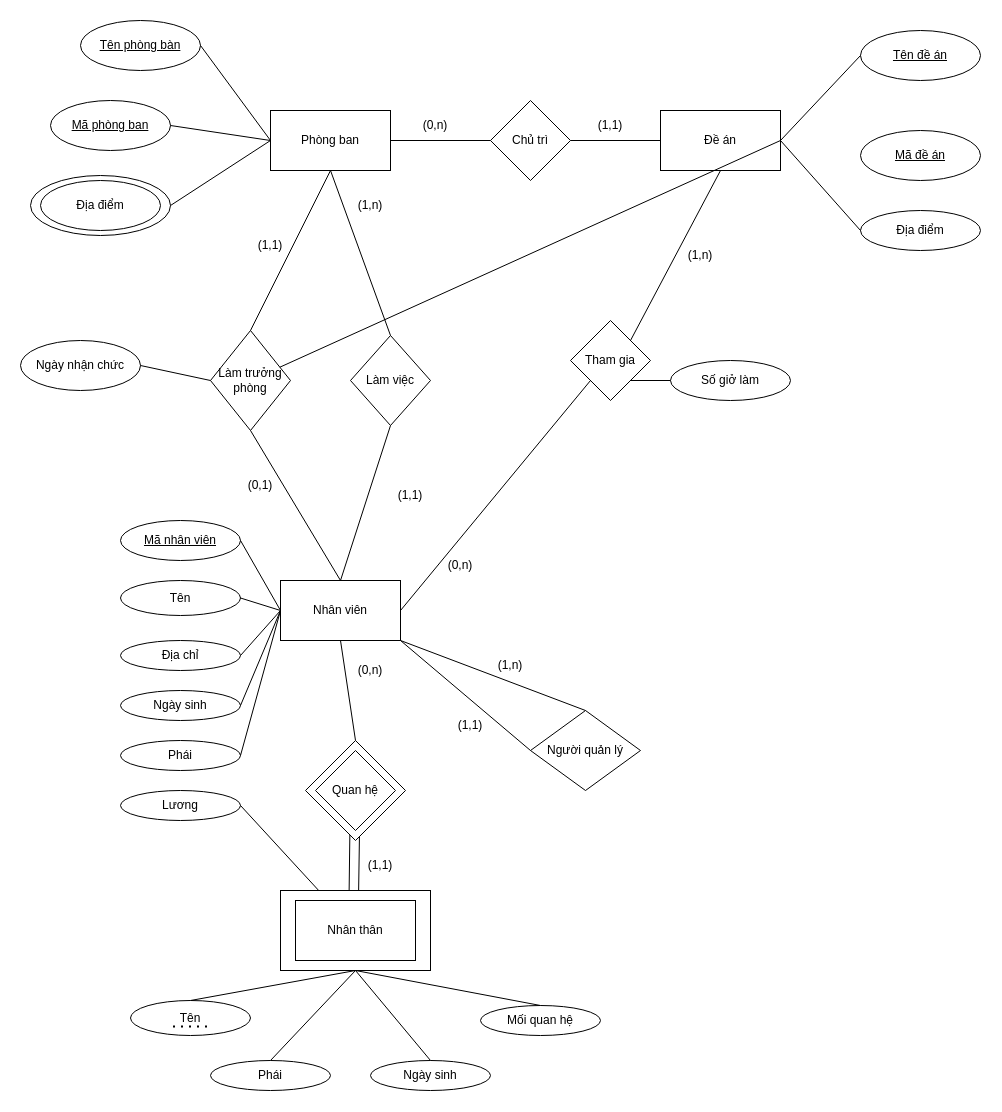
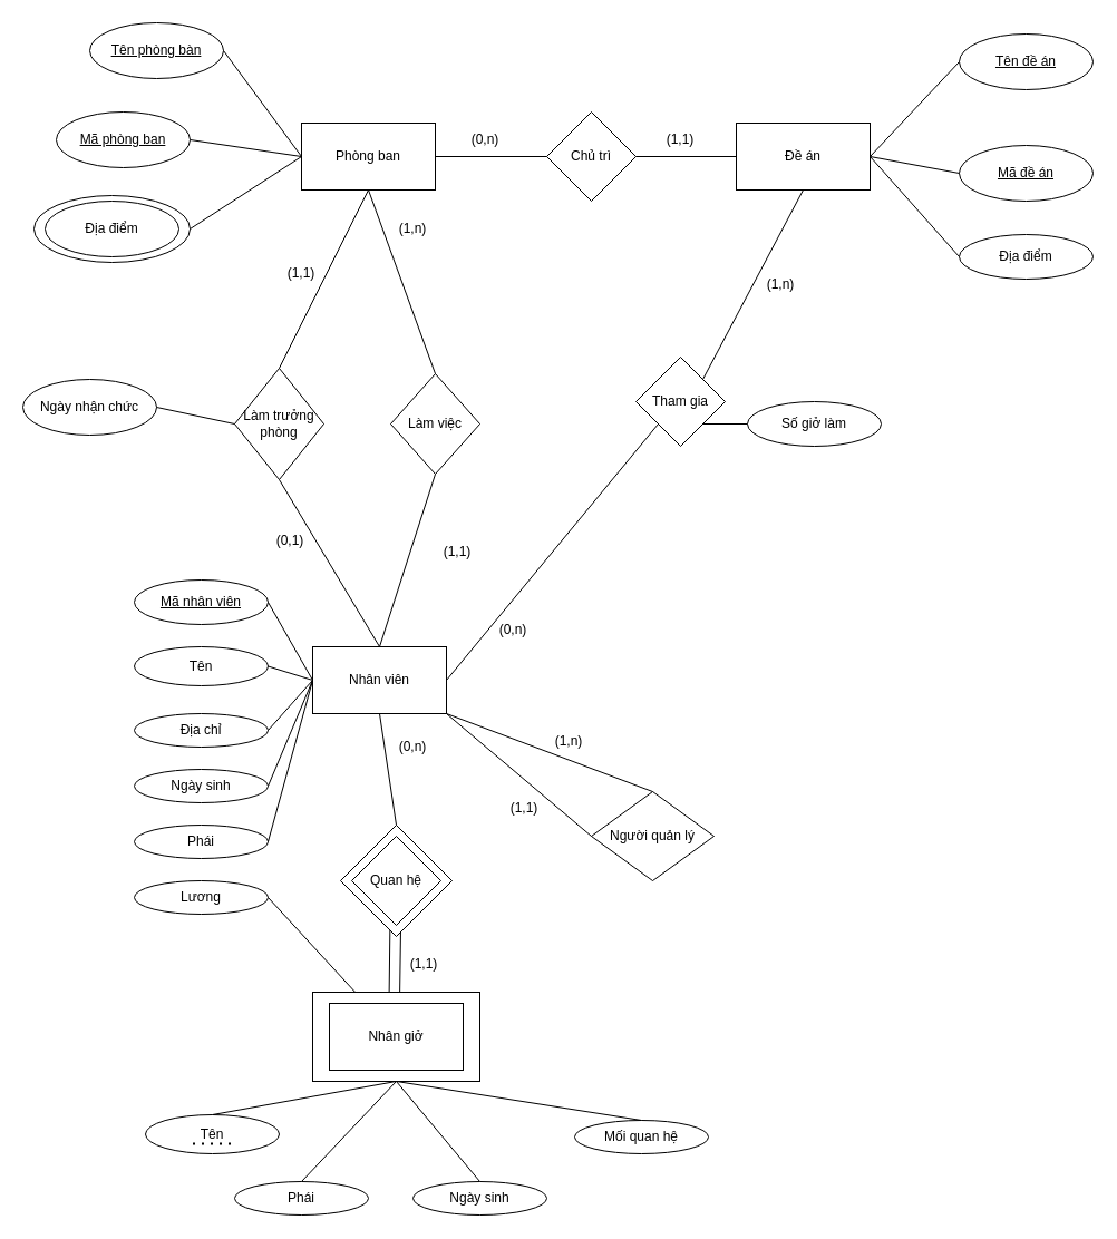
  <mxCell id="0" />
  <mxCell id="1" parent="0" />
  <mxCell id="2" value="" style="endArrow=none;html=1;rounded=0;entryX=0.366;entryY=0.859;entryDx=0;entryDy=0;entryPerimeter=0;exitX=0.405;exitY=0.023;exitDx=0;exitDy=0;exitPerimeter=0;" parent="1" edge="1"><mxGeometry width="50" height="50" relative="1" as="geometry"><mxPoint x="348.57" y="894.94" as="sourcePoint" /><mxPoint x="349.42" y="829" as="targetPoint" /></mxGeometry></mxCell>
  <mxCell id="3" value="" style="group" parent="1" vertex="1" connectable="0"><mxGeometry x="120" y="520" width="280" height="300" as="geometry" /></mxCell>
  <mxCell id="4" value="Nhân viên" style="rounded=0;whiteSpace=wrap;html=1;" parent="3" vertex="1"><mxGeometry x="160" y="60" width="120" height="60" as="geometry" /></mxCell>
  <mxCell id="5" value="&lt;u&gt;Mã nhân viên&lt;/u&gt;" style="ellipse;whiteSpace=wrap;html=1;" parent="3" vertex="1"><mxGeometry width="120" height="40" as="geometry" /></mxCell>
  <mxCell id="6" value="Tên" style="ellipse;whiteSpace=wrap;html=1;" parent="3" vertex="1"><mxGeometry y="60" width="120" height="35" as="geometry" /></mxCell>
  <mxCell id="7" value="Địa chỉ" style="ellipse;whiteSpace=wrap;html=1;" parent="3" vertex="1"><mxGeometry y="120" width="120" height="30" as="geometry" /></mxCell>
  <mxCell id="8" value="Ngày sinh" style="ellipse;whiteSpace=wrap;html=1;" parent="3" vertex="1"><mxGeometry y="170" width="120" height="30" as="geometry" /></mxCell>
  <mxCell id="9" value="Phái" style="ellipse;whiteSpace=wrap;html=1;" parent="3" vertex="1"><mxGeometry y="220" width="120" height="30" as="geometry" /></mxCell>
  <mxCell id="10" value="Lương" style="ellipse;whiteSpace=wrap;html=1;" parent="3" vertex="1"><mxGeometry y="270" width="120" height="30" as="geometry" /></mxCell>
  <mxCell id="11" value="" style="endArrow=none;html=1;rounded=0;exitX=1;exitY=0.5;exitDx=0;exitDy=0;entryX=0;entryY=0.5;entryDx=0;entryDy=0;" parent="3" source="5" target="4" edge="1"><mxGeometry width="50" height="50" relative="1" as="geometry"><mxPoint x="200" y="190" as="sourcePoint" /><mxPoint x="250" y="140" as="targetPoint" /></mxGeometry></mxCell>
  <mxCell id="12" value="" style="endArrow=none;html=1;rounded=0;exitX=1;exitY=0.5;exitDx=0;exitDy=0;entryX=0;entryY=0.5;entryDx=0;entryDy=0;" parent="3" source="6" target="4" edge="1"><mxGeometry width="50" height="50" relative="1" as="geometry"><mxPoint x="130" y="30" as="sourcePoint" /><mxPoint x="170" y="100" as="targetPoint" /></mxGeometry></mxCell>
  <mxCell id="13" value="" style="endArrow=none;html=1;rounded=0;exitX=1;exitY=0.5;exitDx=0;exitDy=0;entryX=0;entryY=0.5;entryDx=0;entryDy=0;" parent="3" source="7" target="4" edge="1"><mxGeometry width="50" height="50" relative="1" as="geometry"><mxPoint x="130" y="88" as="sourcePoint" /><mxPoint x="170" y="100" as="targetPoint" /></mxGeometry></mxCell>
  <mxCell id="14" value="" style="endArrow=none;html=1;rounded=0;exitX=1;exitY=0.5;exitDx=0;exitDy=0;entryX=0;entryY=0.5;entryDx=0;entryDy=0;" parent="3" source="8" target="4" edge="1"><mxGeometry width="50" height="50" relative="1" as="geometry"><mxPoint x="130" y="145" as="sourcePoint" /><mxPoint x="170" y="100" as="targetPoint" /></mxGeometry></mxCell>
  <mxCell id="15" value="" style="endArrow=none;html=1;rounded=0;exitX=1;exitY=0.5;exitDx=0;exitDy=0;entryX=0;entryY=0.5;entryDx=0;entryDy=0;" parent="3" source="9" target="4" edge="1"><mxGeometry width="50" height="50" relative="1" as="geometry"><mxPoint x="130" y="195" as="sourcePoint" /><mxPoint x="170" y="100" as="targetPoint" /></mxGeometry></mxCell>
  <mxCell id="16" value="" style="endArrow=none;html=1;rounded=0;exitX=1;exitY=0.5;exitDx=0;exitDy=0;" parent="3" source="10" target="25" edge="1"><mxGeometry width="50" height="50" relative="1" as="geometry"><mxPoint x="140" y="205" as="sourcePoint" /><mxPoint x="180" y="110" as="targetPoint" /></mxGeometry></mxCell>
  <mxCell id="17" value="" style="endArrow=none;html=1;rounded=0;entryX=0.5;entryY=1;entryDx=0;entryDy=0;" parent="3" target="27" edge="1"><mxGeometry width="50" height="50" relative="1" as="geometry"><mxPoint x="220" y="60" as="sourcePoint" /><mxPoint x="270" y="10" as="targetPoint" /></mxGeometry></mxCell>
  <mxCell id="18" value="(0,n)" style="text;html=1;align=center;verticalAlign=middle;whiteSpace=wrap;rounded=0;" parent="3" vertex="1"><mxGeometry x="220" y="135" width="60" height="30" as="geometry" /></mxCell>
  <mxCell id="19" value="" style="group" parent="1" vertex="1" connectable="0"><mxGeometry x="305" y="740" width="100" height="100" as="geometry" /></mxCell>
  <mxCell id="20" value="" style="endArrow=none;html=1;rounded=0;entryX=0.366;entryY=0.859;entryDx=0;entryDy=0;entryPerimeter=0;exitX=0.405;exitY=0.023;exitDx=0;exitDy=0;exitPerimeter=0;" parent="19" edge="1"><mxGeometry width="50" height="50" relative="1" as="geometry"><mxPoint x="53" y="158" as="sourcePoint" /><mxPoint x="54" y="92" as="targetPoint" /></mxGeometry></mxCell>
  <mxCell id="21" value="" style="rhombus;whiteSpace=wrap;html=1;" parent="19" vertex="1"><mxGeometry width="100" height="100" as="geometry" /></mxCell>
  <mxCell id="22" value="Quan hệ" style="rhombus;whiteSpace=wrap;html=1;" parent="19" vertex="1"><mxGeometry x="10" y="10" width="80" height="80" as="geometry" /></mxCell>
  <mxCell id="23" value="" style="group" parent="1" vertex="1" connectable="0"><mxGeometry x="280" y="890" width="150" height="80" as="geometry" /></mxCell>
  <mxCell id="24" value="" style="rounded=0;whiteSpace=wrap;html=1;" parent="23" vertex="1"><mxGeometry width="150" height="80" as="geometry" /></mxCell>
- <mxCell id="25" value="Nhân thân" style="rounded=0;whiteSpace=wrap;html=1;" parent="23" vertex="1"><mxGeometry x="15" y="10" width="120" height="60" as="geometry" /></mxCell>
+ <mxCell id="25" value="Nhân giở" style="rounded=0;whiteSpace=wrap;html=1;" parent="23" vertex="1"><mxGeometry x="15" y="10" width="120" height="60" as="geometry" /></mxCell>
  <mxCell id="26" value="" style="endArrow=none;html=1;rounded=0;entryX=0.5;entryY=1;entryDx=0;entryDy=0;exitX=0.5;exitY=0;exitDx=0;exitDy=0;" parent="1" source="21" target="4" edge="1"><mxGeometry width="50" height="50" relative="1" as="geometry"><mxPoint x="120" y="940" as="sourcePoint" /><mxPoint x="170" y="890" as="targetPoint" /></mxGeometry></mxCell>
  <mxCell id="27" value="Làm trưởng phòng" style="rhombus;whiteSpace=wrap;html=1;" parent="1" vertex="1"><mxGeometry x="210" y="330" width="80" height="100" as="geometry" /></mxCell>
  <mxCell id="28" value="" style="endArrow=none;html=1;rounded=0;entryX=0.5;entryY=1;entryDx=0;entryDy=0;exitX=0.5;exitY=0;exitDx=0;exitDy=0;" parent="1" source="27" target="30" edge="1"><mxGeometry width="50" height="50" relative="1" as="geometry"><mxPoint x="320" y="380" as="sourcePoint" /><mxPoint x="370" y="330" as="targetPoint" /></mxGeometry></mxCell>
  <mxCell id="29" value="" style="group" parent="1" vertex="1" connectable="0"><mxGeometry x="110" y="50" width="290" height="210" as="geometry" /></mxCell>
  <mxCell id="30" value="Phòng ban" style="rounded=0;whiteSpace=wrap;html=1;" parent="29" vertex="1"><mxGeometry x="160" y="60" width="120" height="60" as="geometry" /></mxCell>
  <mxCell id="31" value="&lt;u&gt;Mã phòng ban&lt;/u&gt;" style="ellipse;whiteSpace=wrap;html=1;" parent="29" vertex="1"><mxGeometry x="-60" y="50" width="120" height="50" as="geometry" /></mxCell>
  <mxCell id="32" value="" style="endArrow=none;html=1;rounded=0;exitX=1;exitY=0.5;exitDx=0;exitDy=0;entryX=0;entryY=0.5;entryDx=0;entryDy=0;" parent="29" source="31" target="30" edge="1"><mxGeometry width="50" height="50" relative="1" as="geometry"><mxPoint x="130" y="175" as="sourcePoint" /><mxPoint x="170" y="100" as="targetPoint" /></mxGeometry></mxCell>
  <mxCell id="33" value="(1,n)" style="text;html=1;align=center;verticalAlign=middle;whiteSpace=wrap;rounded=0;" parent="29" vertex="1"><mxGeometry x="230" y="140" width="60" height="30" as="geometry" /></mxCell>
  <mxCell id="34" value="(1,1)" style="text;html=1;align=center;verticalAlign=middle;whiteSpace=wrap;rounded=0;" parent="29" vertex="1"><mxGeometry x="130" y="180" width="60" height="30" as="geometry" /></mxCell>
  <mxCell id="35" value="" style="ellipse;whiteSpace=wrap;html=1;" parent="29" vertex="1"><mxGeometry x="-80" y="125" width="140" height="60" as="geometry" /></mxCell>
  <mxCell id="36" value="" style="endArrow=none;html=1;rounded=0;exitX=1;exitY=0.5;exitDx=0;exitDy=0;entryX=0;entryY=0.5;entryDx=0;entryDy=0;" parent="29" source="35" target="30" edge="1"><mxGeometry width="50" height="50" relative="1" as="geometry"><mxPoint x="210" y="190" as="sourcePoint" /><mxPoint x="260" y="140" as="targetPoint" /></mxGeometry></mxCell>
  <mxCell id="37" value="Địa điểm" style="ellipse;whiteSpace=wrap;html=1;" parent="29" vertex="1"><mxGeometry x="-70" y="130" width="120" height="50" as="geometry" /></mxCell>
  <mxCell id="38" value="Ngày nhận chức" style="ellipse;whiteSpace=wrap;html=1;" parent="1" vertex="1"><mxGeometry x="20" y="340" width="120" height="50" as="geometry" /></mxCell>
  <mxCell id="39" value="" style="endArrow=none;html=1;rounded=0;entryX=0;entryY=0.5;entryDx=0;entryDy=0;exitX=1;exitY=0.5;exitDx=0;exitDy=0;" parent="1" source="38" target="27" edge="1"><mxGeometry width="50" height="50" relative="1" as="geometry"><mxPoint x="80" y="480" as="sourcePoint" /><mxPoint x="130" y="430" as="targetPoint" /></mxGeometry></mxCell>
  <mxCell id="40" value="" style="group" parent="1" vertex="1" connectable="0"><mxGeometry x="660" y="30" width="320" height="220" as="geometry" /></mxCell>
  <mxCell id="41" value="Đề án" style="rounded=0;whiteSpace=wrap;html=1;" parent="40" vertex="1"><mxGeometry y="80" width="120" height="60" as="geometry" /></mxCell>
  <mxCell id="42" value="&lt;u&gt;Tên đề án&lt;/u&gt;" style="ellipse;whiteSpace=wrap;html=1;" parent="40" vertex="1"><mxGeometry x="200" width="120" height="50" as="geometry" /></mxCell>
  <mxCell id="43" value="&lt;u&gt;Mã đề án&lt;/u&gt;" style="ellipse;whiteSpace=wrap;html=1;" parent="40" vertex="1"><mxGeometry x="200" y="100" width="120" height="50" as="geometry" /></mxCell>
- <mxCell id="44" value="" style="endArrow=none;html=1;rounded=0;exitX=1;exitY=0.5;exitDx=0;exitDy=0;" parent="40" source="41" target="27" edge="1"><mxGeometry width="50" height="50" relative="1" as="geometry"><mxPoint x="180" y="210" as="sourcePoint" /><mxPoint x="230" y="160" as="targetPoint" /></mxGeometry></mxCell>
+ <mxCell id="44" value="" style="endArrow=none;html=1;rounded=0;exitX=1;exitY=0.5;exitDx=0;exitDy=0;entryX=0;entryY=0.5;entryDx=0;entryDy=0;" parent="40" source="41" target="43" edge="1"><mxGeometry width="50" height="50" relative="1" as="geometry"><mxPoint x="180" y="210" as="sourcePoint" /><mxPoint x="230" y="160" as="targetPoint" /></mxGeometry></mxCell>
  <mxCell id="45" value="" style="endArrow=none;html=1;rounded=0;exitX=1;exitY=0.5;exitDx=0;exitDy=0;entryX=0;entryY=0.5;entryDx=0;entryDy=0;" parent="40" source="41" target="42" edge="1"><mxGeometry width="50" height="50" relative="1" as="geometry"><mxPoint x="130" y="120" as="sourcePoint" /><mxPoint x="210" y="135" as="targetPoint" /></mxGeometry></mxCell>
  <mxCell id="46" value="Địa điểm" style="ellipse;whiteSpace=wrap;html=1;" parent="40" vertex="1"><mxGeometry x="200" y="180" width="120" height="40" as="geometry" /></mxCell>
  <mxCell id="47" value="" style="endArrow=none;html=1;rounded=0;entryX=1;entryY=0.5;entryDx=0;entryDy=0;exitX=0;exitY=0.5;exitDx=0;exitDy=0;" parent="40" source="46" target="41" edge="1"><mxGeometry width="50" height="50" relative="1" as="geometry"><mxPoint x="-10" y="260" as="sourcePoint" /><mxPoint x="40" y="210" as="targetPoint" /></mxGeometry></mxCell>
  <mxCell id="48" value="Tham gia" style="rhombus;whiteSpace=wrap;html=1;" parent="1" vertex="1"><mxGeometry x="570" y="320" width="80" height="80" as="geometry" /></mxCell>
  <mxCell id="49" value="" style="endArrow=none;html=1;rounded=0;exitX=1;exitY=0.5;exitDx=0;exitDy=0;entryX=0;entryY=1;entryDx=0;entryDy=0;" parent="1" source="4" target="48" edge="1"><mxGeometry width="50" height="50" relative="1" as="geometry"><mxPoint x="510" y="620" as="sourcePoint" /><mxPoint x="560" y="570" as="targetPoint" /></mxGeometry></mxCell>
  <mxCell id="50" value="" style="endArrow=none;html=1;rounded=0;exitX=1;exitY=0;exitDx=0;exitDy=0;entryX=0.5;entryY=1;entryDx=0;entryDy=0;" parent="1" source="48" target="41" edge="1"><mxGeometry width="50" height="50" relative="1" as="geometry"><mxPoint x="670" y="320" as="sourcePoint" /><mxPoint x="720" y="270" as="targetPoint" /></mxGeometry></mxCell>
  <mxCell id="51" value="Số giở làm" style="ellipse;whiteSpace=wrap;html=1;" parent="1" vertex="1"><mxGeometry x="670" y="360" width="120" height="40" as="geometry" /></mxCell>
  <mxCell id="52" value="" style="endArrow=none;html=1;rounded=0;exitX=1;exitY=1;exitDx=0;exitDy=0;entryX=0;entryY=0.5;entryDx=0;entryDy=0;" parent="1" source="48" target="51" edge="1"><mxGeometry width="50" height="50" relative="1" as="geometry"><mxPoint x="690" y="550" as="sourcePoint" /><mxPoint x="740" y="500" as="targetPoint" /></mxGeometry></mxCell>
  <mxCell id="53" value="Làm việc" style="rhombus;whiteSpace=wrap;html=1;" parent="1" vertex="1"><mxGeometry x="350" y="335" width="80" height="90" as="geometry" /></mxCell>
  <mxCell id="54" value="" style="endArrow=none;html=1;rounded=0;entryX=0.5;entryY=1;entryDx=0;entryDy=0;exitX=0.5;exitY=0;exitDx=0;exitDy=0;" parent="1" source="53" target="30" edge="1"><mxGeometry width="50" height="50" relative="1" as="geometry"><mxPoint x="360" y="290" as="sourcePoint" /><mxPoint x="410" y="240" as="targetPoint" /></mxGeometry></mxCell>
  <mxCell id="55" value="" style="endArrow=none;html=1;rounded=0;entryX=0.5;entryY=1;entryDx=0;entryDy=0;exitX=0.5;exitY=0;exitDx=0;exitDy=0;" parent="1" source="4" target="53" edge="1"><mxGeometry width="50" height="50" relative="1" as="geometry"><mxPoint x="360" y="510" as="sourcePoint" /><mxPoint x="410" y="460" as="targetPoint" /></mxGeometry></mxCell>
  <mxCell id="56" value="Chủ trì" style="rhombus;whiteSpace=wrap;html=1;" parent="1" vertex="1"><mxGeometry x="490" y="100" width="80" height="80" as="geometry" /></mxCell>
  <mxCell id="57" value="" style="endArrow=none;html=1;rounded=0;exitX=1;exitY=0.5;exitDx=0;exitDy=0;entryX=0;entryY=0.5;entryDx=0;entryDy=0;" parent="1" source="30" target="56" edge="1"><mxGeometry width="50" height="50" relative="1" as="geometry"><mxPoint x="450" y="260" as="sourcePoint" /><mxPoint x="500" y="210" as="targetPoint" /></mxGeometry></mxCell>
  <mxCell id="58" value="" style="endArrow=none;html=1;rounded=0;exitX=1;exitY=0.5;exitDx=0;exitDy=0;entryX=0;entryY=0.5;entryDx=0;entryDy=0;" parent="1" source="56" target="41" edge="1"><mxGeometry width="50" height="50" relative="1" as="geometry"><mxPoint x="570" y="220" as="sourcePoint" /><mxPoint x="670" y="230" as="targetPoint" /></mxGeometry></mxCell>
  <mxCell id="59" value="Tên" style="ellipse;whiteSpace=wrap;html=1;" parent="1" vertex="1"><mxGeometry x="130" y="1000" width="120" height="35" as="geometry" /></mxCell>
  <mxCell id="60" value="Phái" style="ellipse;whiteSpace=wrap;html=1;" parent="1" vertex="1"><mxGeometry x="210" y="1060" width="120" height="30" as="geometry" /></mxCell>
  <mxCell id="61" value="Ngày sinh" style="ellipse;whiteSpace=wrap;html=1;" parent="1" vertex="1"><mxGeometry x="370" y="1060" width="120" height="30" as="geometry" /></mxCell>
  <mxCell id="62" value="" style="endArrow=none;html=1;rounded=0;exitX=0.5;exitY=0;exitDx=0;exitDy=0;entryX=0.5;entryY=1;entryDx=0;entryDy=0;" parent="1" source="59" target="24" edge="1"><mxGeometry width="50" height="50" relative="1" as="geometry"><mxPoint x="20" y="1080" as="sourcePoint" /><mxPoint x="70" y="1030" as="targetPoint" /></mxGeometry></mxCell>
  <mxCell id="63" value="" style="endArrow=none;html=1;rounded=0;exitX=0.5;exitY=0;exitDx=0;exitDy=0;entryX=0.5;entryY=1;entryDx=0;entryDy=0;" parent="1" source="60" target="24" edge="1"><mxGeometry width="50" height="50" relative="1" as="geometry"><mxPoint x="270" y="1030" as="sourcePoint" /><mxPoint x="360" y="960" as="targetPoint" /></mxGeometry></mxCell>
  <mxCell id="64" value="" style="endArrow=none;html=1;rounded=0;exitX=0.5;exitY=0;exitDx=0;exitDy=0;entryX=0.5;entryY=1;entryDx=0;entryDy=0;" parent="1" source="61" target="24" edge="1"><mxGeometry width="50" height="50" relative="1" as="geometry"><mxPoint x="374" y="1030" as="sourcePoint" /><mxPoint x="464" y="960" as="targetPoint" /></mxGeometry></mxCell>
- <mxCell id="65" value="Mối quan hệ" style="ellipse;whiteSpace=wrap;html=1;" parent="1" vertex="1"><mxGeometry x="480" y="1005" width="120" height="30" as="geometry" /></mxCell>
+ <mxCell id="65" value="Mối quan hệ" style="ellipse;whiteSpace=wrap;html=1;" parent="1" vertex="1"><mxGeometry x="515" y="1005" width="120" height="30" as="geometry" /></mxCell>
  <mxCell id="66" value="" style="endArrow=none;html=1;rounded=0;exitX=0.5;exitY=1;exitDx=0;exitDy=0;entryX=0.5;entryY=0;entryDx=0;entryDy=0;" parent="1" source="24" target="65" edge="1"><mxGeometry width="50" height="50" relative="1" as="geometry"><mxPoint x="490" y="980" as="sourcePoint" /><mxPoint x="540" y="930" as="targetPoint" /></mxGeometry></mxCell>
  <mxCell id="67" value="Người quản lý" style="rhombus;whiteSpace=wrap;html=1;" parent="1" vertex="1"><mxGeometry x="530" y="710" width="110" height="80" as="geometry" /></mxCell>
  <mxCell id="68" value="" style="endArrow=none;html=1;rounded=0;exitX=1;exitY=1;exitDx=0;exitDy=0;entryX=0;entryY=0.5;entryDx=0;entryDy=0;" parent="1" source="4" target="67" edge="1"><mxGeometry width="50" height="50" relative="1" as="geometry"><mxPoint x="510" y="830" as="sourcePoint" /><mxPoint x="560" y="780" as="targetPoint" /></mxGeometry></mxCell>
  <mxCell id="69" value="" style="endArrow=none;html=1;rounded=0;exitX=1;exitY=1;exitDx=0;exitDy=0;entryX=0.5;entryY=0;entryDx=0;entryDy=0;" parent="1" source="4" target="67" edge="1"><mxGeometry width="50" height="50" relative="1" as="geometry"><mxPoint x="520" y="700" as="sourcePoint" /><mxPoint x="570" y="650" as="targetPoint" /></mxGeometry></mxCell>
  <mxCell id="70" value="(0,n)" style="text;html=1;align=center;verticalAlign=middle;whiteSpace=wrap;rounded=0;" parent="1" vertex="1"><mxGeometry x="405" y="110" width="60" height="30" as="geometry" /></mxCell>
  <mxCell id="71" value="(1,1)" style="text;html=1;align=center;verticalAlign=middle;whiteSpace=wrap;rounded=0;" parent="1" vertex="1"><mxGeometry x="580" y="110" width="60" height="30" as="geometry" /></mxCell>
  <mxCell id="72" value="(1,1)" style="text;html=1;align=center;verticalAlign=middle;whiteSpace=wrap;rounded=0;" parent="1" vertex="1"><mxGeometry x="380" y="480" width="60" height="30" as="geometry" /></mxCell>
  <mxCell id="73" value="(0,1)" style="text;html=1;align=center;verticalAlign=middle;whiteSpace=wrap;rounded=0;" parent="1" vertex="1"><mxGeometry x="230" y="470" width="60" height="30" as="geometry" /></mxCell>
  <mxCell id="74" value="&lt;u&gt;Tên phòng bàn&lt;/u&gt;" style="ellipse;whiteSpace=wrap;html=1;" parent="1" vertex="1"><mxGeometry x="80" y="20" width="120" height="50" as="geometry" /></mxCell>
  <mxCell id="75" value="" style="endArrow=none;html=1;rounded=0;exitX=1;exitY=0.5;exitDx=0;exitDy=0;entryX=0;entryY=0.5;entryDx=0;entryDy=0;" parent="1" source="74" target="30" edge="1"><mxGeometry width="50" height="50" relative="1" as="geometry"><mxPoint x="240" y="155" as="sourcePoint" /><mxPoint x="280" y="150" as="targetPoint" /></mxGeometry></mxCell>
  <mxCell id="76" value="(1,n)" style="text;html=1;align=center;verticalAlign=middle;whiteSpace=wrap;rounded=0;" parent="1" vertex="1"><mxGeometry x="480" y="650" width="60" height="30" as="geometry" /></mxCell>
  <mxCell id="77" value="(1,1)" style="text;html=1;align=center;verticalAlign=middle;whiteSpace=wrap;rounded=0;" parent="1" vertex="1"><mxGeometry x="440" y="710" width="60" height="30" as="geometry" /></mxCell>
  <mxCell id="78" value="(1,1)" style="text;html=1;align=center;verticalAlign=middle;whiteSpace=wrap;rounded=0;" parent="1" vertex="1"><mxGeometry x="350" y="850" width="60" height="30" as="geometry" /></mxCell>
  <mxCell id="79" value="(0,n)" style="text;html=1;align=center;verticalAlign=middle;whiteSpace=wrap;rounded=0;" parent="1" vertex="1"><mxGeometry x="430" y="550" width="60" height="30" as="geometry" /></mxCell>
  <mxCell id="80" value="(1,n)" style="text;html=1;align=center;verticalAlign=middle;whiteSpace=wrap;rounded=0;" parent="1" vertex="1"><mxGeometry x="670" y="240" width="60" height="30" as="geometry" /></mxCell>
  <mxCell id="81" value="" style="endArrow=none;dashed=1;html=1;dashPattern=1 3;strokeWidth=2;rounded=0;" parent="1" edge="1"><mxGeometry width="50" height="50" relative="1" as="geometry"><mxPoint x="172.5" y="1026" as="sourcePoint" /><mxPoint x="207.5" y="1026" as="targetPoint" /><Array as="points"><mxPoint x="207.5" y="1026" /></Array></mxGeometry></mxCell>
